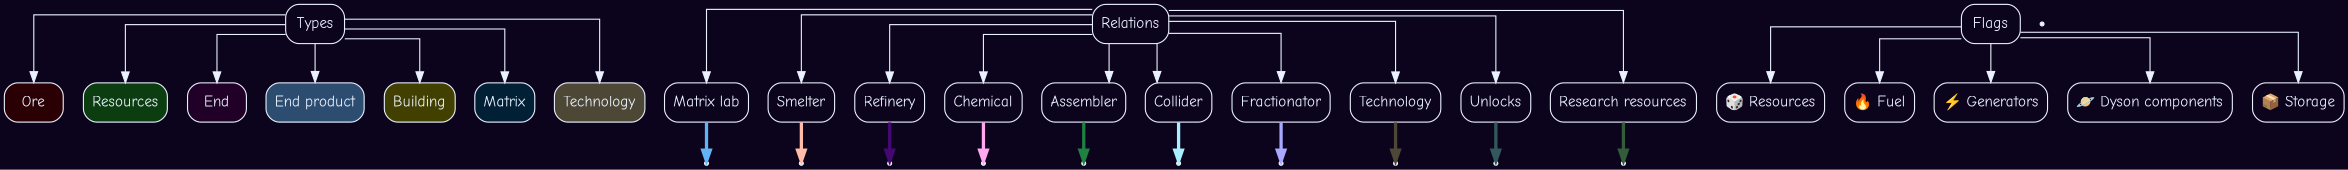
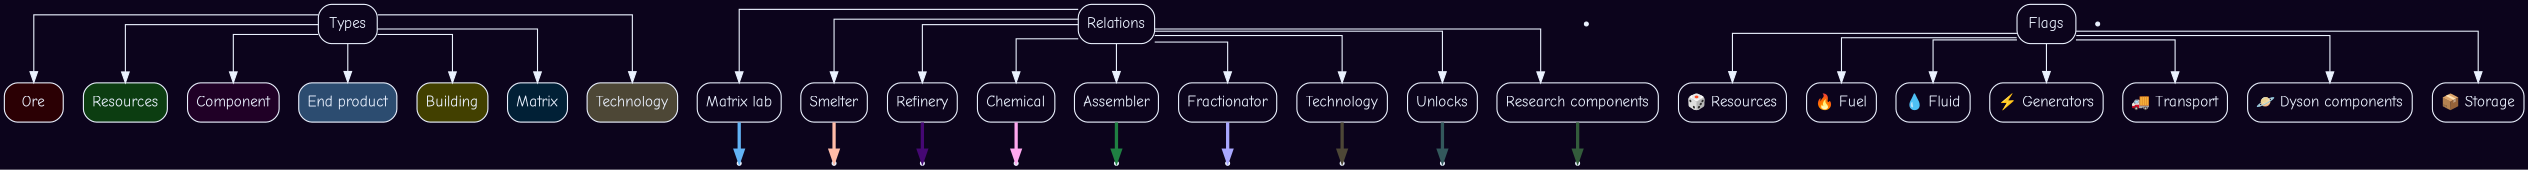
  digraph {
    bgcolor="#0c041c"
    fillcolor="#0c041c"
    fontcolor="#ebf2ff"
    fontname="Comic Neue"
    fontsize=10
    rankdir=TB
    splines=ortho
    node [color="#ebf2ff" fillcolor="#0c041c" fontcolor="#ebf2ff" fontname="Comic Neue" shape=box style="rounded,filled"]
    edge [color="#ebf2ff" fontcolor="#ebf2ff" fontname="Comic Neue" minlen=1 penwidth=1]
    n1 [label=Types]
    n2 [fillcolor="#2b0004" label=Ore]
    n3 [fillcolor="#0c3d11" label=Resources]
-   n4 [fillcolor="#200026" label=End]
+   n4 [fillcolor="#200026" label=Component]
    n5 [fillcolor="#2c4c70" label="End product"]
    n6 [fillcolor="#424000" label=Building]
    n7 [fillcolor="#012036" label=Matrix]
    n8 [fillcolor="#4d4736" label=Technology]
    n9 [label=Relations]
    n10 [label="Matrix lab"]
    n11 [label=Smelter]
    n12 [label=Refinery]
    n13 [label=Chemical]
    n14 [label=Assembler]
-   n15 [label=Collider]
    n16 [label=Fractionator]
    n17 [label=Technology]
    n18 [label=Unlocks]
-   n19 [label="Research resources"]
+   n19 [label="Research components"]
    matrix_lab_b [shape=point fillcolor=""]
    smelter_b [shape=point fillcolor=""]
    oil_refinery_b [shape=point fillcolor=""]
    chemical_plant_b [shape=point fillcolor=""]
    assembling_machine_b [shape=point fillcolor=""]
    miniature_particle_collider_b [shape=point fillcolor=""]
    fractionator_b [shape=point fillcolor=""]
    tech_b [shape=point fillcolor=""]
    unlocks_b [shape=point fillcolor=""]
    resources_b [shape=point fillcolor=""]
    n30 [label=Flags]
    n31 [label="🎲 Resources"]
    n32 [label="🔥 Fuel"]
+   n33 [label="💧 Fluid"]
    n34 [label="⚡️ Generators"]
+   n35 [label="🚚 Transport"]
    n36 [label="🪐 Dyson components"]
    n37 [label="📦 Storage"]
    energy_exchanger_b [shape=point fillcolor=""]
    n1 -> n2
    n1 -> n3
    n1 -> n4
    n1 -> n5
    n1 -> n6
    n1 -> n7
    n1 -> n8
    n9 -> n10
    n9 -> n11
    n9 -> n12
    n9 -> n13
    n9 -> n14
-   n9 -> n15
    n9 -> n16
    n9 -> n17
    n9 -> n18
    n9 -> n19
    n10 -> matrix_lab_b [color="#62b3f5" penwidth=3]
    n11 -> smelter_b [color="#ffbca8" penwidth=3]
    n12 -> oil_refinery_b [color="#450873" penwidth=3]
    n13 -> chemical_plant_b [color="#ffa8ef" penwidth=3]
    n14 -> assembling_machine_b [color="#1f8042" penwidth=3]
-   n15 -> miniature_particle_collider_b [color="#a8efff" penwidth=3]
    n16 -> fractionator_b [color="#a9a8ff" penwidth=3]
    n17 -> tech_b [color="#4d4736" penwidth=3]
    n18 -> unlocks_b [color="#33585c" penwidth=3]
    n19 -> resources_b [color="#335c3b" penwidth=3]
    n30 -> n31
    n30 -> n32
+   n30 -> n33
    n30 -> n34
+   n30 -> n35
    n30 -> n36
    n30 -> n37
  }
